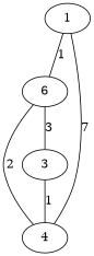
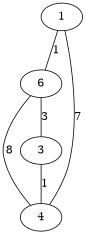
  graph {
    n1 [label=6]
    1
    4
    3
-   n1 -- 4 [label=2]
+   n1 -- 4 [label=8]
    n1 -- 3 [label=3]
    1 -- n1 [label=1]
    1 -- 4 [label=7]
    3 -- 4 [label=1]
  }
